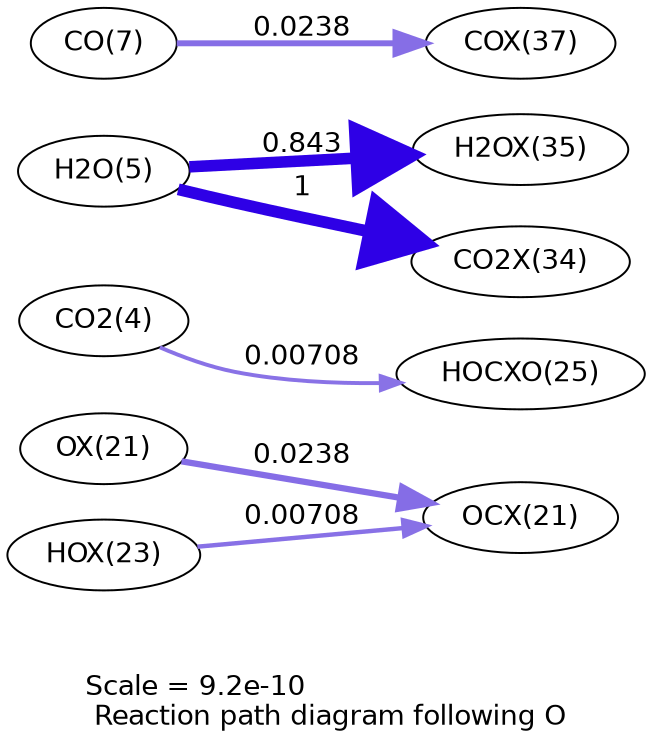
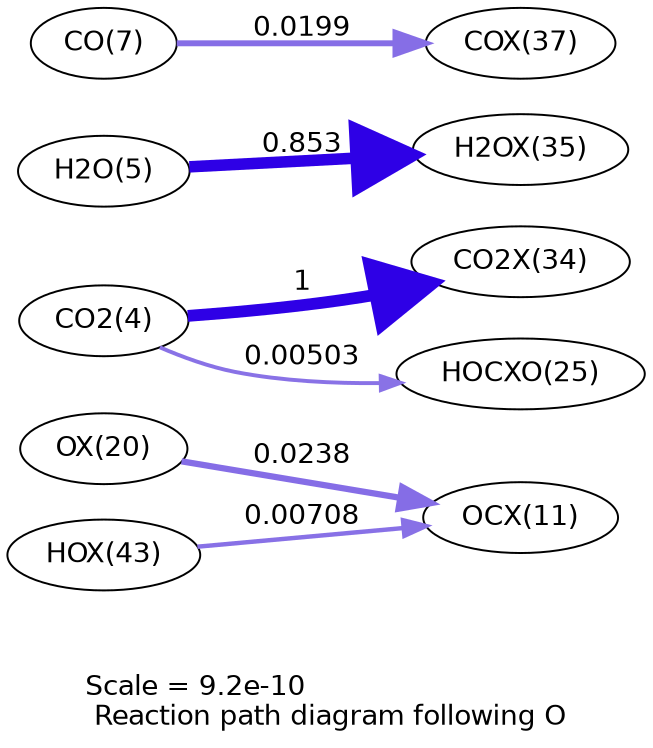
  digraph {
    fontname="DejaVu Sans"
    label="Scale = 9.2e-10\l Reaction path diagram following O"
    rankdir=LR
    node [fontname="DejaVu Sans"]
    edge [fontname="DejaVu Sans"]
-   n1 [label="OX(21)"]
-   n2 [label="OCX(21)"]
-   n3 [label="HOX(23)"]
+   n1 [label="OX(20)"]
+   n2 [label="OCX(11)"]
+   n3 [label="HOX(43)"]
    n4 [label="H2O(5)"]
    n5 [label="H2OX(35)"]
    n6 [label="CO(7)"]
    n7 [label="COX(37)"]
    n8 [label="CO2(4)"]
    n9 [label="HOCXO(25)"]
    n10 [label="CO2X(34)"]
    n1 -> n2 [arrowsize=1.59 color="0.7, 0.524, 0.9" label=" 0.0238" penwidth=3.18]
    n3 -> n2 [arrowsize=1.13 color="0.7, 0.507, 0.9" label=" 0.00708" penwidth=2.26]
-   n4 -> n5 [arrowsize=2.94 color="0.7, 1.34, 0.9" label=" 0.843" penwidth=5.87]
-   n6 -> n7 [arrowsize=1.52 color="0.7, 0.52, 0.9" label=" 0.0238" penwidth=3.04]
-   n8 -> n9 [arrowsize=1 color="0.7, 0.505, 0.9" label=" 0.00708" penwidth=2]
-   n4 -> n10 [arrowsize=3 color="0.7, 1.5, 0.9" label=" 1" penwidth=6]
+   n4 -> n5 [arrowsize=2.94 color="0.7, 1.34, 0.9" label=" 0.853" penwidth=5.87]
+   n6 -> n7 [arrowsize=1.52 color="0.7, 0.52, 0.9" label=" 0.0199" penwidth=3.04]
+   n8 -> n9 [arrowsize=1 color="0.7, 0.505, 0.9" label=" 0.00503" penwidth=2]
+   n8 -> n10 [arrowsize=3 color="0.7, 1.5, 0.9" label=" 1" penwidth=6]
  }
